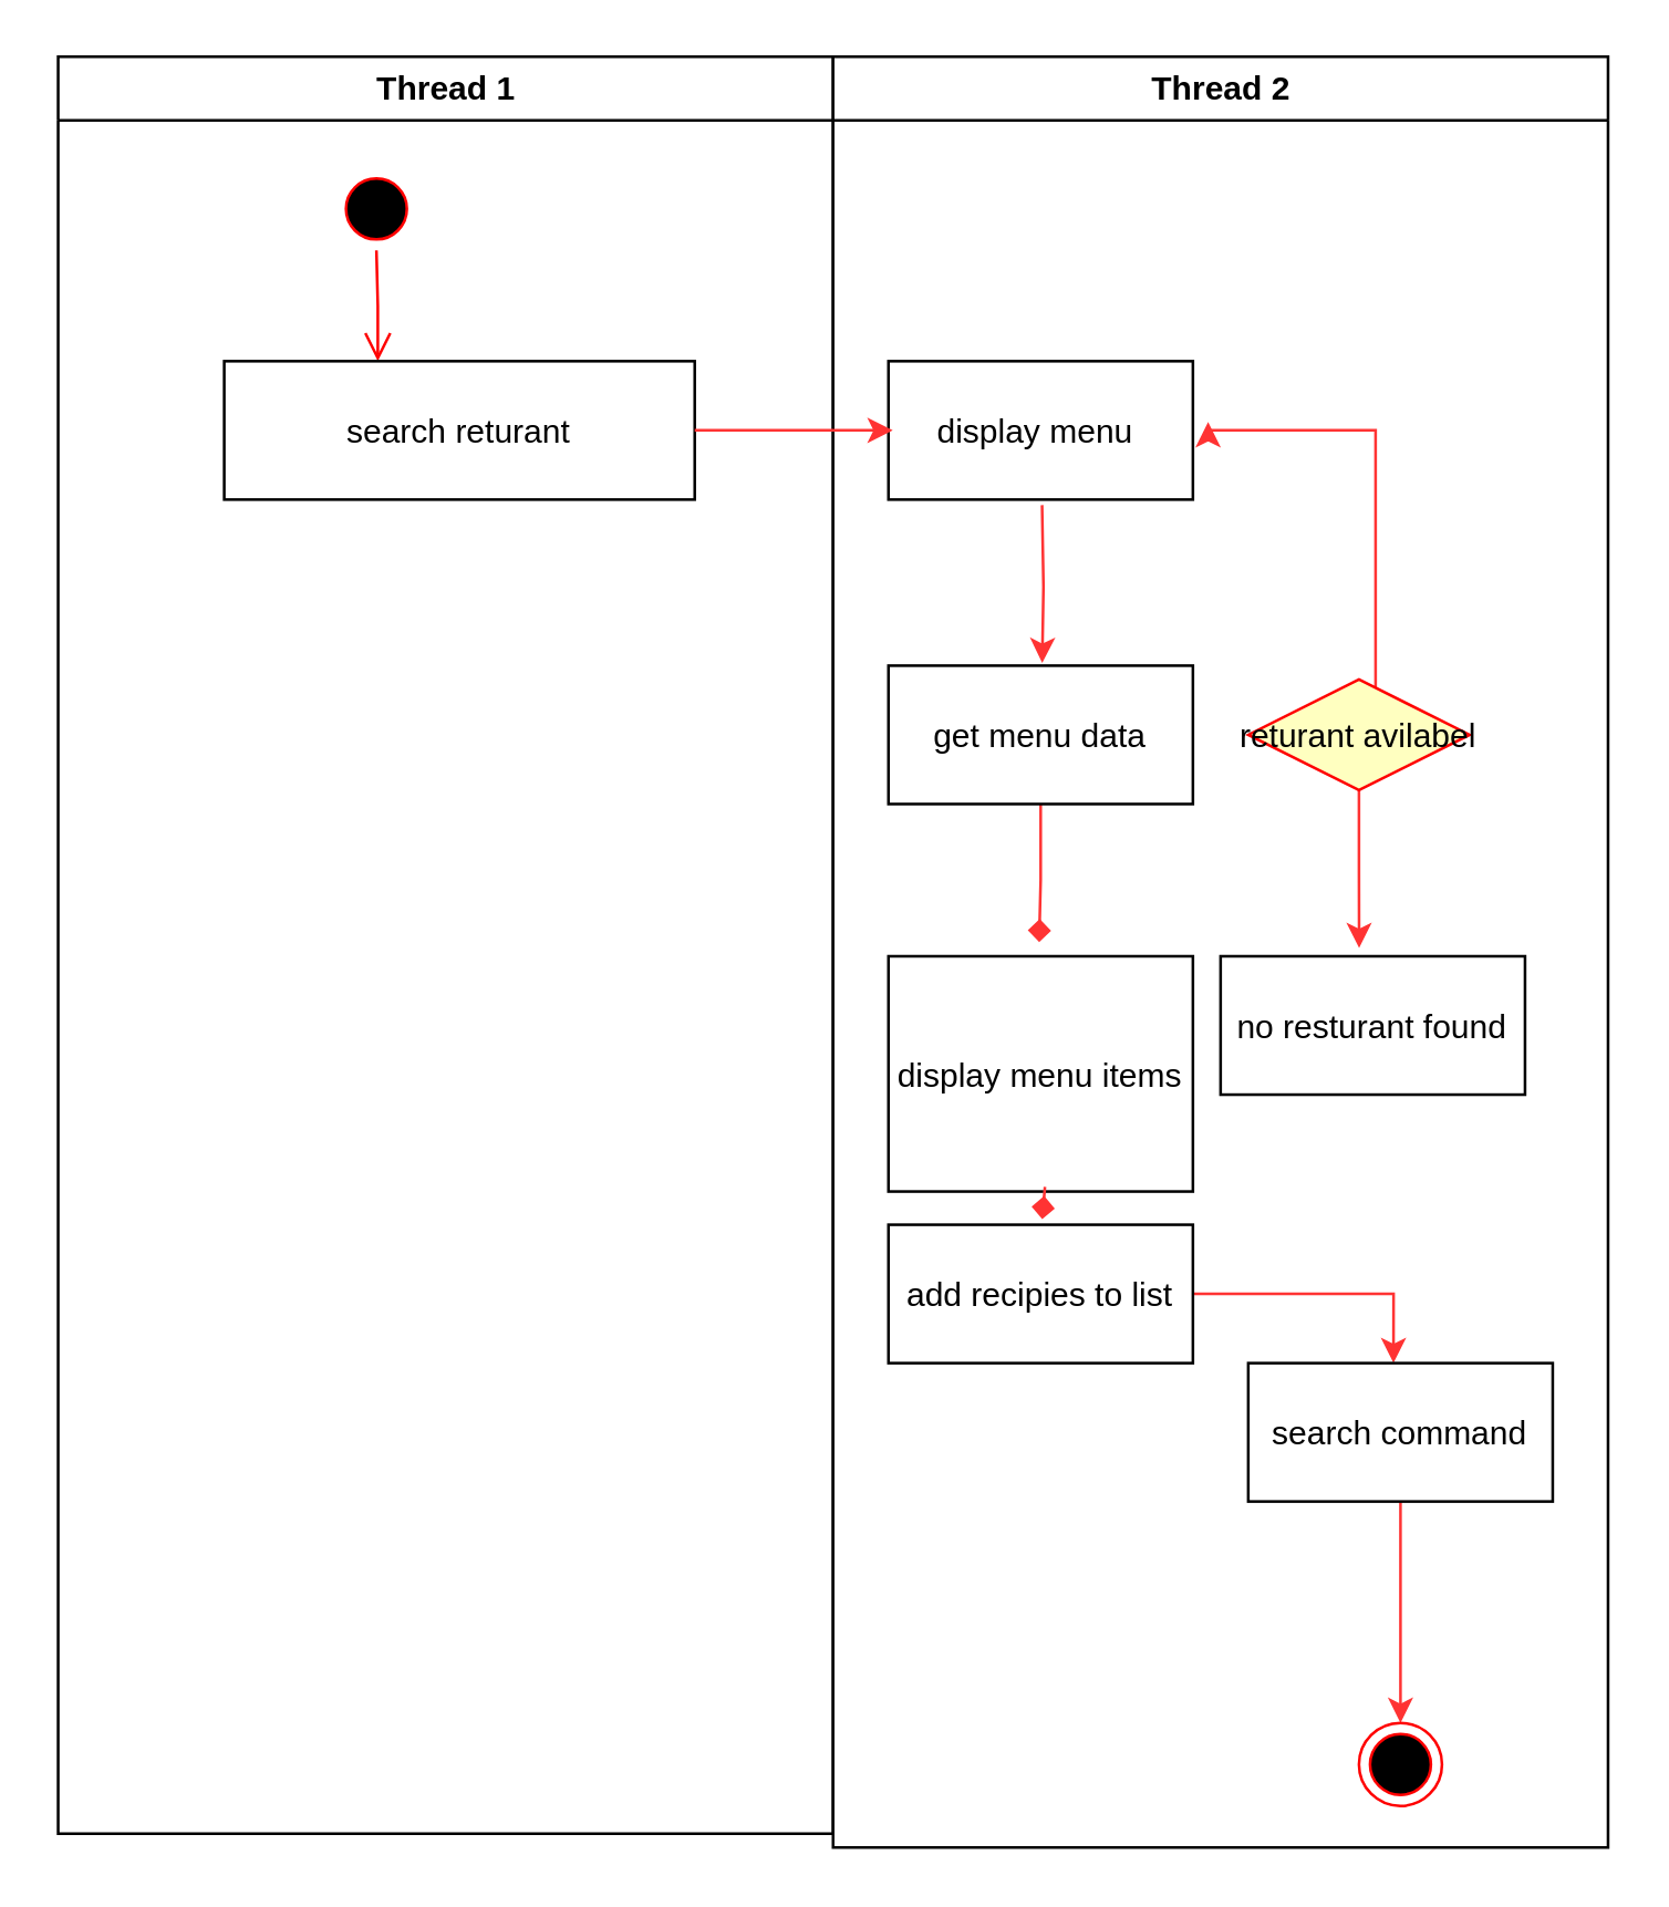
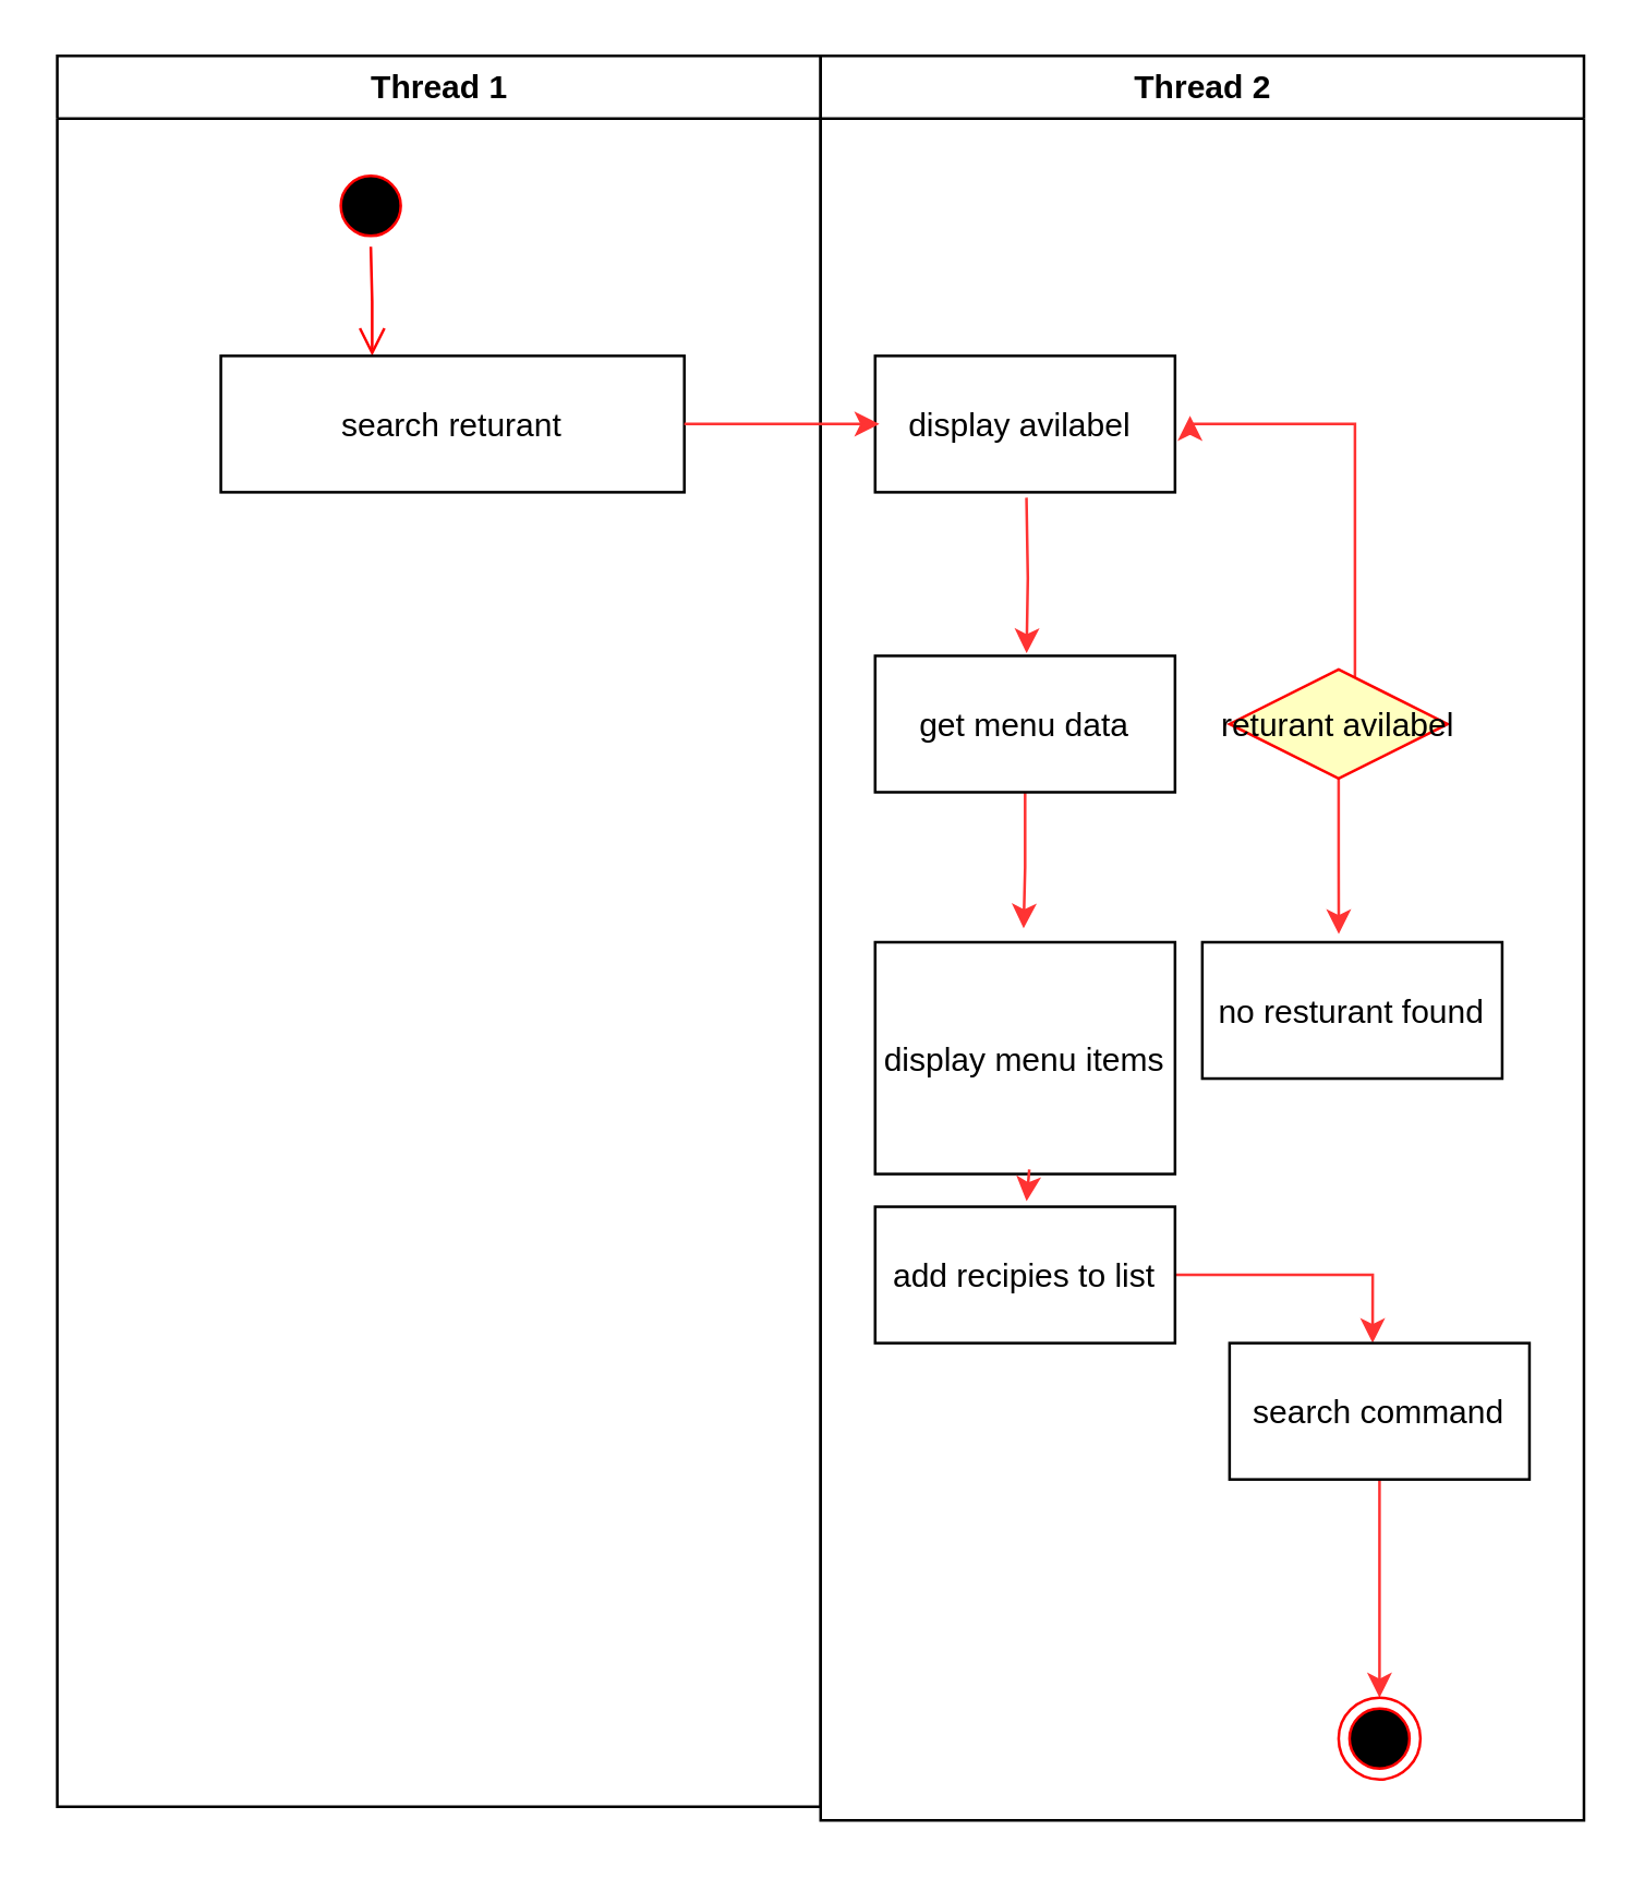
  <mxCell id="0" />
  <mxCell id="1" parent="0" />
  <mxCell id="2" value="Thread 1" style="swimlane;whiteSpace=wrap" parent="1" vertex="1"><mxGeometry x="20.5" y="20" width="280" height="642" as="geometry" /></mxCell>
  <mxCell id="3" value="" style="ellipse;shape=startState;fillColor=#000000;strokeColor=#ff0000;" parent="2" vertex="1"><mxGeometry x="100" y="40" width="30" height="30" as="geometry" /></mxCell>
  <mxCell id="4" value="" style="edgeStyle=elbowEdgeStyle;elbow=horizontal;verticalAlign=bottom;endArrow=open;endSize=8;strokeColor=#FF0000;endFill=1;rounded=0" parent="2" source="3" target="5" edge="1"><mxGeometry x="100" y="40" as="geometry"><mxPoint x="115" y="110" as="targetPoint" /></mxGeometry></mxCell>
  <mxCell id="5" value="search returant" style="" parent="2" vertex="1"><mxGeometry x="60" y="110" width="170" height="50" as="geometry" /></mxCell>
  <mxCell id="6" value="Thread 2" style="swimlane;whiteSpace=wrap;rounded=0;" parent="1" vertex="1"><mxGeometry x="300.5" y="20" width="280" height="647" as="geometry" /></mxCell>
  <mxCell id="7" style="edgeStyle=orthogonalEdgeStyle;rounded=0;jumpStyle=none;orthogonalLoop=1;jettySize=auto;html=1;entryX=0.505;entryY=-0.02;entryDx=0;entryDy=0;entryPerimeter=0;strokeColor=#FF3333;" edge="1" parent="6" target="10"><mxGeometry relative="1" as="geometry"><mxPoint x="75.5" y="162" as="sourcePoint" /></mxGeometry></mxCell>
- <mxCell id="8" value="display menu " style="" parent="6" vertex="1"><mxGeometry x="20" y="110" width="110" height="50" as="geometry" /></mxCell>
- <mxCell id="9" style="edgeStyle=orthogonalEdgeStyle;rounded=0;jumpStyle=none;orthogonalLoop=1;jettySize=auto;html=1;entryX=0.495;entryY=-0.06;entryDx=0;entryDy=0;entryPerimeter=0;strokeColor=#FF3333;endArrow=diamond;" edge="1" parent="6" source="10" target="11"><mxGeometry relative="1" as="geometry" /></mxCell>
+ <mxCell id="8" value="display avilabel " style="" parent="6" vertex="1"><mxGeometry x="20" y="110" width="110" height="50" as="geometry" /></mxCell>
+ <mxCell id="9" style="edgeStyle=orthogonalEdgeStyle;rounded=0;jumpStyle=none;orthogonalLoop=1;jettySize=auto;html=1;entryX=0.495;entryY=-0.06;entryDx=0;entryDy=0;entryPerimeter=0;strokeColor=#FF3333;" edge="1" parent="6" source="10" target="11"><mxGeometry relative="1" as="geometry" /></mxCell>
  <mxCell id="10" value="get menu data" style="" parent="6" vertex="1"><mxGeometry x="20" y="220" width="110" height="50" as="geometry" /></mxCell>
  <mxCell id="11" value="display menu items" style="" parent="6" vertex="1"><mxGeometry x="20" y="325" width="110" height="85" as="geometry" /></mxCell>
  <mxCell id="12" style="edgeStyle=orthogonalEdgeStyle;rounded=0;jumpStyle=none;orthogonalLoop=1;jettySize=auto;html=1;entryX=0.455;entryY=-0.06;entryDx=0;entryDy=0;entryPerimeter=0;strokeColor=#FF3333;" edge="1" parent="6" source="14" target="15"><mxGeometry relative="1" as="geometry" /></mxCell>
  <mxCell id="13" style="edgeStyle=orthogonalEdgeStyle;rounded=0;jumpStyle=none;orthogonalLoop=1;jettySize=auto;html=1;entryX=1.05;entryY=0.44;entryDx=0;entryDy=0;entryPerimeter=0;strokeColor=#FF3333;" edge="1" parent="6" source="14" target="8"><mxGeometry relative="1" as="geometry"><Array as="points"><mxPoint x="196" y="135" /><mxPoint x="136" y="135" /></Array></mxGeometry></mxCell>
  <mxCell id="14" value="returant avilabel" style="rhombus;fillColor=#ffffc0;strokeColor=#ff0000;" parent="6" vertex="1"><mxGeometry x="150" y="225" width="80" height="40" as="geometry" /></mxCell>
  <mxCell id="15" value="no resturant found" style="" parent="6" vertex="1"><mxGeometry x="140" y="325" width="110" height="50" as="geometry" /></mxCell>
  <mxCell id="16" style="edgeStyle=orthogonalEdgeStyle;rounded=0;jumpStyle=none;orthogonalLoop=1;jettySize=auto;html=1;entryX=0.477;entryY=0;entryDx=0;entryDy=0;entryPerimeter=0;strokeColor=#FF3333;" edge="1" parent="6" source="17" target="20"><mxGeometry relative="1" as="geometry" /></mxCell>
  <mxCell id="17" value="add recipies to list" style="" vertex="1" parent="6"><mxGeometry x="20" y="422" width="110" height="50" as="geometry" /></mxCell>
- <mxCell id="18" value="" style="endArrow=diamond;html=1;rounded=0;strokeColor=#FF3333;jumpStyle=none;entryX=0.505;entryY=-0.04;entryDx=0;entryDy=0;entryPerimeter=0;exitX=0.514;exitY=0.98;exitDx=0;exitDy=0;exitPerimeter=0;" edge="1" parent="6" source="11" target="17"><mxGeometry width="50" height="50" relative="1" as="geometry"><mxPoint x="75.5" y="382" as="sourcePoint" /><mxPoint x="5.5" y="392" as="targetPoint" /></mxGeometry></mxCell>
+ <mxCell id="18" value="" style="endArrow=classic;html=1;rounded=0;strokeColor=#FF3333;jumpStyle=none;entryX=0.505;entryY=-0.04;entryDx=0;entryDy=0;entryPerimeter=0;exitX=0.514;exitY=0.98;exitDx=0;exitDy=0;exitPerimeter=0;" edge="1" parent="6" source="11" target="17"><mxGeometry width="50" height="50" relative="1" as="geometry"><mxPoint x="75.5" y="382" as="sourcePoint" /><mxPoint x="5.5" y="392" as="targetPoint" /></mxGeometry></mxCell>
  <mxCell id="19" style="edgeStyle=orthogonalEdgeStyle;rounded=0;jumpStyle=none;orthogonalLoop=1;jettySize=auto;html=1;entryX=0.5;entryY=0;entryDx=0;entryDy=0;strokeColor=#FF3333;fontSize=18;" edge="1" parent="6" source="20" target="21"><mxGeometry relative="1" as="geometry" /></mxCell>
  <mxCell id="20" value="search command" style="" vertex="1" parent="6"><mxGeometry x="150" y="472" width="110" height="50" as="geometry" /></mxCell>
  <mxCell id="21" value="" style="ellipse;html=1;shape=endState;fillColor=#000000;strokeColor=#ff0000;rounded=0;strokeWidth=1;fontSize=18;" vertex="1" parent="6"><mxGeometry x="190" y="602" width="30" height="30" as="geometry" /></mxCell>
  <mxCell id="22" style="edgeStyle=orthogonalEdgeStyle;rounded=0;jumpStyle=none;orthogonalLoop=1;jettySize=auto;html=1;entryX=0.014;entryY=0.5;entryDx=0;entryDy=0;entryPerimeter=0;strokeColor=#FF3333;" edge="1" parent="1" source="5" target="8"><mxGeometry relative="1" as="geometry" /></mxCell>
